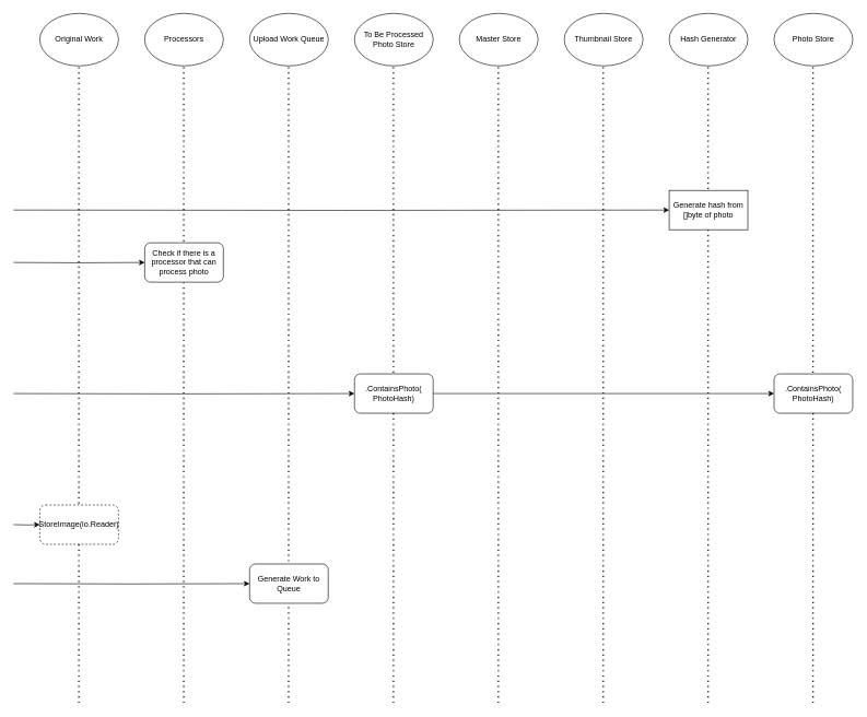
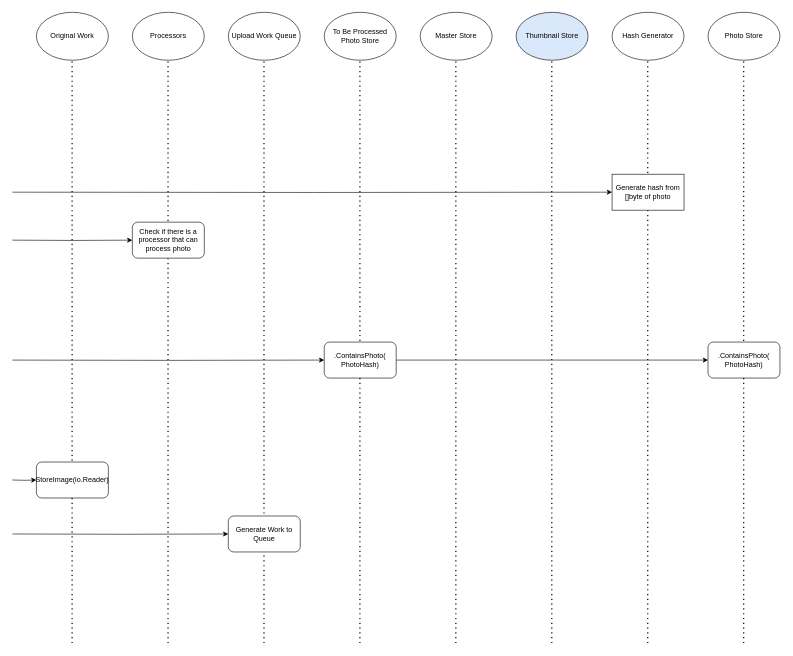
  <mxCell id="0" />
  <mxCell id="1" parent="0" />
  <mxCell id="2" value="Original Work" style="ellipse;whiteSpace=wrap;html=1;" parent="1" vertex="1"><mxGeometry x="60" y="20" width="120" height="80" as="geometry" /></mxCell>
  <mxCell id="3" value="Processors" style="ellipse;whiteSpace=wrap;html=1;" parent="1" vertex="1"><mxGeometry x="220" y="20" width="120" height="80" as="geometry" /></mxCell>
  <mxCell id="4" value="Upload Work Queue" style="ellipse;whiteSpace=wrap;html=1;" parent="1" vertex="1"><mxGeometry x="380" y="20" width="120" height="80" as="geometry" /></mxCell>
  <mxCell id="5" value="To Be Processed Photo Store" style="ellipse;whiteSpace=wrap;html=1;" parent="1" vertex="1"><mxGeometry x="540" y="20" width="120" height="80" as="geometry" /></mxCell>
  <mxCell id="6" value="Master Store" style="ellipse;whiteSpace=wrap;html=1;" parent="1" vertex="1"><mxGeometry x="700" y="20" width="120" height="80" as="geometry" /></mxCell>
- <mxCell id="7" value="Thumbnail Store" style="ellipse;whiteSpace=wrap;html=1;" parent="1" vertex="1"><mxGeometry x="860" y="20" width="120" height="80" as="geometry" /></mxCell>
+ <mxCell id="7" value="Thumbnail Store" style="ellipse;whiteSpace=wrap;html=1;fillColor=#dae8fc;" parent="1" vertex="1"><mxGeometry x="860" y="20" width="120" height="80" as="geometry" /></mxCell>
  <mxCell id="8" value="" style="endArrow=none;dashed=1;html=1;dashPattern=1 3;strokeWidth=2;entryX=0.5;entryY=1;entryDx=0;entryDy=0;" parent="1" edge="1"><mxGeometry width="50" height="50" relative="1" as="geometry"><mxPoint x="119.5" y="1072" as="sourcePoint" /><mxPoint x="119.5" y="100" as="targetPoint" /></mxGeometry></mxCell>
  <mxCell id="9" value="" style="endArrow=none;dashed=1;html=1;dashPattern=1 3;strokeWidth=2;entryX=0.5;entryY=1;entryDx=0;entryDy=0;" parent="1" edge="1"><mxGeometry width="50" height="50" relative="1" as="geometry"><mxPoint x="279.5" y="1072" as="sourcePoint" /><mxPoint x="279.5" y="100" as="targetPoint" /></mxGeometry></mxCell>
  <mxCell id="10" value="" style="endArrow=none;dashed=1;html=1;dashPattern=1 3;strokeWidth=2;entryX=0.5;entryY=1;entryDx=0;entryDy=0;" parent="1" edge="1"><mxGeometry width="50" height="50" relative="1" as="geometry"><mxPoint x="439.5" y="1072" as="sourcePoint" /><mxPoint x="439.5" y="100" as="targetPoint" /></mxGeometry></mxCell>
  <mxCell id="11" value="" style="endArrow=none;dashed=1;html=1;dashPattern=1 3;strokeWidth=2;entryX=0.5;entryY=1;entryDx=0;entryDy=0;" parent="1" edge="1"><mxGeometry width="50" height="50" relative="1" as="geometry"><mxPoint x="599.5" y="1072" as="sourcePoint" /><mxPoint x="599.5" y="100" as="targetPoint" /></mxGeometry></mxCell>
  <mxCell id="12" value="" style="endArrow=none;dashed=1;html=1;dashPattern=1 3;strokeWidth=2;entryX=0.5;entryY=1;entryDx=0;entryDy=0;" parent="1" edge="1"><mxGeometry width="50" height="50" relative="1" as="geometry"><mxPoint x="759.5" y="1072" as="sourcePoint" /><mxPoint x="759.5" y="100" as="targetPoint" /></mxGeometry></mxCell>
  <mxCell id="13" value="" style="endArrow=none;dashed=1;html=1;dashPattern=1 3;strokeWidth=2;entryX=0.5;entryY=1;entryDx=0;entryDy=0;" parent="1" edge="1"><mxGeometry width="50" height="50" relative="1" as="geometry"><mxPoint x="919.5" y="1072" as="sourcePoint" /><mxPoint x="919.5" y="100" as="targetPoint" /></mxGeometry></mxCell>
  <mxCell id="14" style="edgeStyle=orthogonalEdgeStyle;rounded=0;orthogonalLoop=1;jettySize=auto;html=1;exitX=1;exitY=0.5;exitDx=0;exitDy=0;entryX=0;entryY=0.5;entryDx=0;entryDy=0;" parent="1" target="17" edge="1"><mxGeometry relative="1" as="geometry"><mxPoint x="20" y="320" as="sourcePoint" /></mxGeometry></mxCell>
  <mxCell id="15" value="Hash Generator" style="ellipse;whiteSpace=wrap;html=1;" parent="1" vertex="1"><mxGeometry x="1020" y="20" width="120" height="80" as="geometry" /></mxCell>
  <mxCell id="16" value="" style="endArrow=none;dashed=1;html=1;dashPattern=1 3;strokeWidth=2;entryX=0.5;entryY=1;entryDx=0;entryDy=0;" parent="1" edge="1"><mxGeometry width="50" height="50" relative="1" as="geometry"><mxPoint x="1079.5" y="1072" as="sourcePoint" /><mxPoint x="1079.5" y="100" as="targetPoint" /></mxGeometry></mxCell>
  <mxCell id="17" value="Generate hash from []byte of photo" style="whiteSpace=wrap;html=1;rounded=0;" parent="1" vertex="1"><mxGeometry x="1020" y="290" width="120" height="60" as="geometry" /></mxCell>
  <mxCell id="18" style="edgeStyle=orthogonalEdgeStyle;rounded=0;orthogonalLoop=1;jettySize=auto;html=1;exitX=1;exitY=0.5;exitDx=0;exitDy=0;entryX=0;entryY=0.5;entryDx=0;entryDy=0;" parent="1" target="19" edge="1"><mxGeometry relative="1" as="geometry"><mxPoint x="20" y="400" as="sourcePoint" /></mxGeometry></mxCell>
  <mxCell id="19" value="Check if there is a processor that can process photo" style="rounded=1;whiteSpace=wrap;html=1;" parent="1" vertex="1"><mxGeometry x="220" y="370" width="120" height="60" as="geometry" /></mxCell>
  <mxCell id="20" style="edgeStyle=orthogonalEdgeStyle;rounded=0;orthogonalLoop=1;jettySize=auto;html=1;exitX=1;exitY=0.5;exitDx=0;exitDy=0;" parent="1" target="22" edge="1"><mxGeometry relative="1" as="geometry"><mxPoint x="20" y="600" as="sourcePoint" /></mxGeometry></mxCell>
  <mxCell id="21" style="edgeStyle=orthogonalEdgeStyle;rounded=0;orthogonalLoop=1;jettySize=auto;html=1;exitX=1;exitY=0.5;exitDx=0;exitDy=0;entryX=0;entryY=0.5;entryDx=0;entryDy=0;" parent="1" source="22" target="29" edge="1"><mxGeometry relative="1" as="geometry" /></mxCell>
  <mxCell id="22" value=".ContainsPhoto(&lt;br&gt;PhotoHash)" style="rounded=1;whiteSpace=wrap;html=1;" parent="1" vertex="1"><mxGeometry x="540" y="570" width="120" height="60" as="geometry" /></mxCell>
  <mxCell id="23" style="edgeStyle=orthogonalEdgeStyle;rounded=0;orthogonalLoop=1;jettySize=auto;html=1;exitX=1;exitY=0.5;exitDx=0;exitDy=0;entryX=0;entryY=0.5;entryDx=0;entryDy=0;" parent="1" target="24" edge="1"><mxGeometry relative="1" as="geometry"><mxPoint x="20" y="800" as="sourcePoint" /></mxGeometry></mxCell>
- <mxCell id="24" value="StoreImage(io.Reader)" style="rounded=1;whiteSpace=wrap;html=1;dashed=1;" parent="1" vertex="1"><mxGeometry x="60" y="770" width="120" height="60" as="geometry" /></mxCell>
+ <mxCell id="24" value="StoreImage(io.Reader)" style="rounded=1;whiteSpace=wrap;html=1;" parent="1" vertex="1"><mxGeometry x="60" y="770" width="120" height="60" as="geometry" /></mxCell>
  <mxCell id="25" style="edgeStyle=orthogonalEdgeStyle;rounded=0;orthogonalLoop=1;jettySize=auto;html=1;exitX=1;exitY=0.5;exitDx=0;exitDy=0;" parent="1" target="26" edge="1"><mxGeometry relative="1" as="geometry"><mxPoint x="20" y="890" as="sourcePoint" /></mxGeometry></mxCell>
  <mxCell id="26" value="Generate Work to Queue" style="rounded=1;whiteSpace=wrap;html=1;" parent="1" vertex="1"><mxGeometry x="380" y="860" width="120" height="60" as="geometry" /></mxCell>
  <mxCell id="27" value="Photo Store" style="ellipse;whiteSpace=wrap;html=1;" parent="1" vertex="1"><mxGeometry x="1180" y="20" width="120" height="80" as="geometry" /></mxCell>
  <mxCell id="28" value="" style="endArrow=none;dashed=1;html=1;dashPattern=1 3;strokeWidth=2;entryX=0.5;entryY=1;entryDx=0;entryDy=0;" parent="1" edge="1"><mxGeometry width="50" height="50" relative="1" as="geometry"><mxPoint x="1239.5" y="1072" as="sourcePoint" /><mxPoint x="1239.5" y="100" as="targetPoint" /></mxGeometry></mxCell>
  <mxCell id="29" value=".ContainsPhoto(&lt;br&gt;PhotoHash)" style="rounded=1;whiteSpace=wrap;html=1;" parent="1" vertex="1"><mxGeometry x="1180" y="570" width="120" height="60" as="geometry" /></mxCell>
